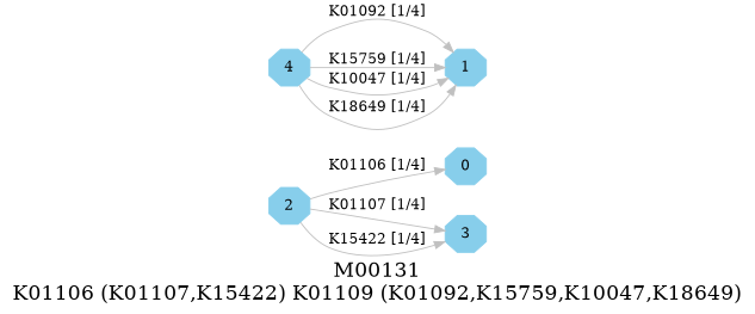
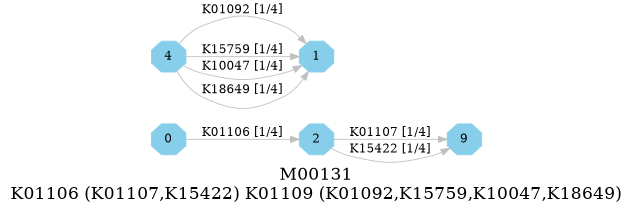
  digraph {
    fontsize=20
    label="M00131\nK01106 (K01107,K15422) K01109 (K01092,K15759,K10047,K18649)"
    rankdir=LR
    node [color=skyblue shape=octagon style=filled]
    edge [color=grey]
    0 [height=.3 width=.3]
    1 [height=.3 width=.3]
    2 [height=.3 width=.3]
-   3 [height=.3 width=.3]
+   3 [height=.3 width=.3 label=9]
    4 [height=.3 width=.3]
    subgraph sub_1 {
      0
      1
      2
      3
      4
    }
-   2 -> 0 [label="K01106 [1/4]"]
+   0 -> 2 [label="K01106 [1/4]"]
    2 -> 3 [label="K01107 [1/4]"]
    2 -> 3 [label="K15422 [1/4]"]
    4 -> 1 [label="K01092 [1/4]"]
    4 -> 1 [label="K15759 [1/4]"]
    4 -> 1 [label="K10047 [1/4]"]
    4 -> 1 [label="K18649 [1/4]"]
  }
